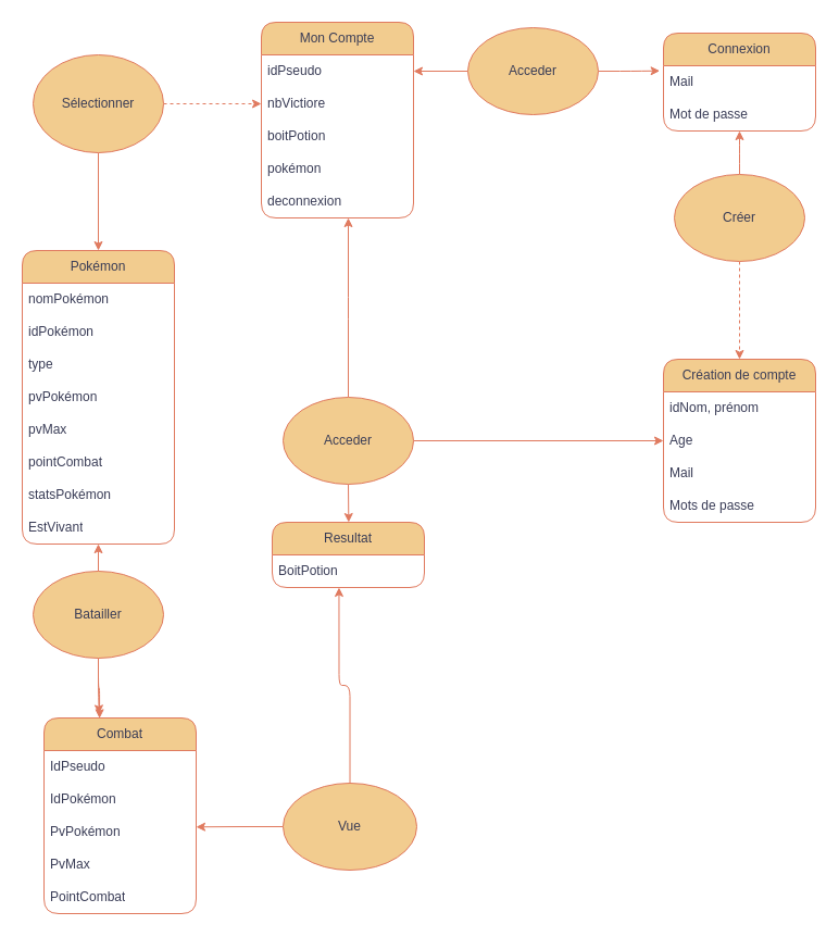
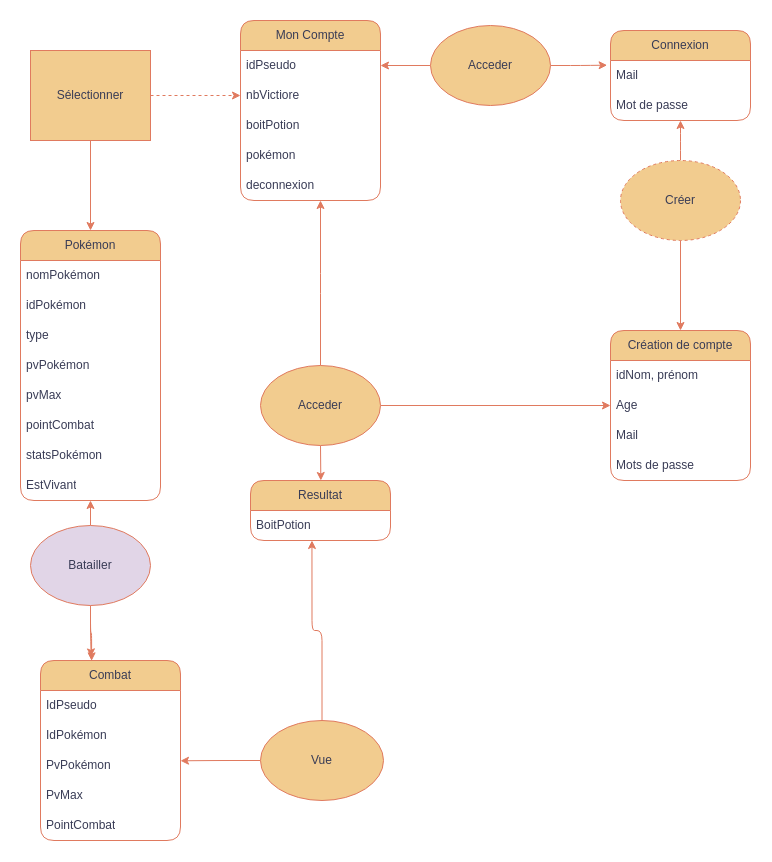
  <mxCell id="0" />
  <mxCell id="1" parent="0" />
  <mxCell id="2" value="Connexion" style="swimlane;fontStyle=0;childLayout=stackLayout;horizontal=1;startSize=30;horizontalStack=0;resizeParent=1;resizeParentMax=0;resizeLast=0;collapsible=1;marginBottom=0;whiteSpace=wrap;html=1;rounded=1;labelBackgroundColor=none;fillColor=#F2CC8F;strokeColor=#E07A5F;fontColor=#393C56;" parent="1" vertex="1"><mxGeometry x="610" y="30" width="140" height="90" as="geometry" /></mxCell>
  <mxCell id="3" value="Mail" style="text;strokeColor=none;fillColor=none;align=left;verticalAlign=middle;spacingLeft=4;spacingRight=4;overflow=hidden;points=[[0,0.5],[1,0.5]];portConstraint=eastwest;rotatable=0;whiteSpace=wrap;html=1;rounded=1;labelBackgroundColor=none;fontColor=#393C56;" parent="2" vertex="1"><mxGeometry y="30" width="140" height="30" as="geometry" /></mxCell>
  <mxCell id="4" value="Mot de passe" style="text;strokeColor=none;fillColor=none;align=left;verticalAlign=middle;spacingLeft=4;spacingRight=4;overflow=hidden;points=[[0,0.5],[1,0.5]];portConstraint=eastwest;rotatable=0;whiteSpace=wrap;html=1;rounded=1;labelBackgroundColor=none;fontColor=#393C56;" parent="2" vertex="1"><mxGeometry y="60" width="140" height="30" as="geometry" /></mxCell>
  <mxCell id="5" style="edgeStyle=orthogonalEdgeStyle;rounded=1;orthogonalLoop=1;jettySize=auto;html=1;exitX=1;exitY=0.5;exitDx=0;exitDy=0;entryX=-0.024;entryY=0.156;entryDx=0;entryDy=0;entryPerimeter=0;labelBackgroundColor=none;strokeColor=#E07A5F;fontColor=default;" parent="1" source="7" target="3" edge="1"><mxGeometry relative="1" as="geometry" /></mxCell>
  <mxCell id="6" style="edgeStyle=orthogonalEdgeStyle;rounded=1;orthogonalLoop=1;jettySize=auto;html=1;exitX=0;exitY=0.5;exitDx=0;exitDy=0;entryX=1;entryY=0.5;entryDx=0;entryDy=0;labelBackgroundColor=none;strokeColor=#E07A5F;fontColor=default;" parent="1" source="7" target="9" edge="1"><mxGeometry relative="1" as="geometry" /></mxCell>
  <mxCell id="7" value="Acceder" style="ellipse;whiteSpace=wrap;html=1;rounded=1;labelBackgroundColor=none;fillColor=#F2CC8F;strokeColor=#E07A5F;fontColor=#393C56;" parent="1" vertex="1"><mxGeometry x="430" y="25" width="120" height="80" as="geometry" /></mxCell>
  <mxCell id="8" value="Mon Compte" style="swimlane;fontStyle=0;childLayout=stackLayout;horizontal=1;startSize=30;horizontalStack=0;resizeParent=1;resizeParentMax=0;resizeLast=0;collapsible=1;marginBottom=0;whiteSpace=wrap;html=1;rounded=1;labelBackgroundColor=none;fillColor=#F2CC8F;strokeColor=#E07A5F;fontColor=#393C56;" parent="1" vertex="1"><mxGeometry x="240" y="20" width="140" height="180" as="geometry" /></mxCell>
  <mxCell id="9" value="idPseudo" style="text;strokeColor=none;fillColor=none;align=left;verticalAlign=middle;spacingLeft=4;spacingRight=4;overflow=hidden;points=[[0,0.5],[1,0.5]];portConstraint=eastwest;rotatable=0;whiteSpace=wrap;html=1;rounded=1;labelBackgroundColor=none;fontColor=#393C56;" parent="8" vertex="1"><mxGeometry y="30" width="140" height="30" as="geometry" /></mxCell>
  <mxCell id="10" value="nbVictiore" style="text;strokeColor=none;fillColor=none;align=left;verticalAlign=middle;spacingLeft=4;spacingRight=4;overflow=hidden;points=[[0,0.5],[1,0.5]];portConstraint=eastwest;rotatable=0;whiteSpace=wrap;html=1;rounded=1;labelBackgroundColor=none;fontColor=#393C56;" parent="8" vertex="1"><mxGeometry y="60" width="140" height="30" as="geometry" /></mxCell>
  <mxCell id="11" value="boitPotion" style="text;strokeColor=none;fillColor=none;align=left;verticalAlign=middle;spacingLeft=4;spacingRight=4;overflow=hidden;points=[[0,0.5],[1,0.5]];portConstraint=eastwest;rotatable=0;whiteSpace=wrap;html=1;rounded=1;labelBackgroundColor=none;fontColor=#393C56;" parent="8" vertex="1"><mxGeometry y="90" width="140" height="30" as="geometry" /></mxCell>
  <mxCell id="12" value="pokémon" style="text;strokeColor=none;fillColor=none;align=left;verticalAlign=middle;spacingLeft=4;spacingRight=4;overflow=hidden;points=[[0,0.5],[1,0.5]];portConstraint=eastwest;rotatable=0;whiteSpace=wrap;html=1;rounded=1;labelBackgroundColor=none;fontColor=#393C56;" parent="8" vertex="1"><mxGeometry y="120" width="140" height="30" as="geometry" /></mxCell>
  <mxCell id="13" value="deconnexion" style="text;strokeColor=none;fillColor=none;align=left;verticalAlign=middle;spacingLeft=4;spacingRight=4;overflow=hidden;points=[[0,0.5],[1,0.5]];portConstraint=eastwest;rotatable=0;whiteSpace=wrap;html=1;rounded=1;labelBackgroundColor=none;fontColor=#393C56;" parent="8" vertex="1"><mxGeometry y="150" width="140" height="30" as="geometry" /></mxCell>
- <mxCell id="14" style="edgeStyle=orthogonalEdgeStyle;rounded=1;orthogonalLoop=1;jettySize=auto;html=1;exitX=0.5;exitY=1;exitDx=0;exitDy=0;entryX=0.5;entryY=0;entryDx=0;entryDy=0;labelBackgroundColor=none;strokeColor=#E07A5F;fontColor=default;dashed=1;" parent="1" source="16" target="17" edge="1"><mxGeometry relative="1" as="geometry" /></mxCell>
+ <mxCell id="14" style="edgeStyle=orthogonalEdgeStyle;rounded=1;orthogonalLoop=1;jettySize=auto;html=1;exitX=0.5;exitY=1;exitDx=0;exitDy=0;entryX=0.5;entryY=0;entryDx=0;entryDy=0;labelBackgroundColor=none;strokeColor=#E07A5F;fontColor=default;" parent="1" source="16" target="17" edge="1"><mxGeometry relative="1" as="geometry" /></mxCell>
  <mxCell id="15" style="edgeStyle=orthogonalEdgeStyle;rounded=1;orthogonalLoop=1;jettySize=auto;html=1;exitX=0.5;exitY=0;exitDx=0;exitDy=0;labelBackgroundColor=none;strokeColor=#E07A5F;fontColor=default;" parent="1" source="16" edge="1"><mxGeometry relative="1" as="geometry"><mxPoint x="680" y="120" as="targetPoint" /></mxGeometry></mxCell>
- <mxCell id="16" value="Créer" style="ellipse;whiteSpace=wrap;html=1;rounded=1;labelBackgroundColor=none;fillColor=#F2CC8F;strokeColor=#E07A5F;fontColor=#393C56;" parent="1" vertex="1"><mxGeometry x="620" y="160" width="120" height="80" as="geometry" /></mxCell>
+ <mxCell id="16" value="Créer" style="ellipse;whiteSpace=wrap;html=1;rounded=1;labelBackgroundColor=none;fillColor=#F2CC8F;strokeColor=#E07A5F;fontColor=#393C56;dashed=1;" parent="1" vertex="1"><mxGeometry x="620" y="160" width="120" height="80" as="geometry" /></mxCell>
  <mxCell id="17" value="Création de compte" style="swimlane;fontStyle=0;childLayout=stackLayout;horizontal=1;startSize=30;horizontalStack=0;resizeParent=1;resizeParentMax=0;resizeLast=0;collapsible=1;marginBottom=0;whiteSpace=wrap;html=1;rounded=1;labelBackgroundColor=none;fillColor=#F2CC8F;strokeColor=#E07A5F;fontColor=#393C56;" parent="1" vertex="1"><mxGeometry x="610" y="330" width="140" height="150" as="geometry" /></mxCell>
  <mxCell id="18" value="idNom, prénom" style="text;strokeColor=none;fillColor=none;align=left;verticalAlign=middle;spacingLeft=4;spacingRight=4;overflow=hidden;points=[[0,0.5],[1,0.5]];portConstraint=eastwest;rotatable=0;whiteSpace=wrap;html=1;rounded=1;labelBackgroundColor=none;fontColor=#393C56;" parent="17" vertex="1"><mxGeometry y="30" width="140" height="30" as="geometry" /></mxCell>
  <mxCell id="19" value="Age" style="text;strokeColor=none;fillColor=none;align=left;verticalAlign=middle;spacingLeft=4;spacingRight=4;overflow=hidden;points=[[0,0.5],[1,0.5]];portConstraint=eastwest;rotatable=0;whiteSpace=wrap;html=1;rounded=1;labelBackgroundColor=none;fontColor=#393C56;" parent="17" vertex="1"><mxGeometry y="60" width="140" height="30" as="geometry" /></mxCell>
  <mxCell id="20" value="Mail" style="text;strokeColor=none;fillColor=none;align=left;verticalAlign=middle;spacingLeft=4;spacingRight=4;overflow=hidden;points=[[0,0.5],[1,0.5]];portConstraint=eastwest;rotatable=0;whiteSpace=wrap;html=1;rounded=1;labelBackgroundColor=none;fontColor=#393C56;" parent="17" vertex="1"><mxGeometry y="90" width="140" height="30" as="geometry" /></mxCell>
  <mxCell id="21" value="Mots de passe" style="text;strokeColor=none;fillColor=none;align=left;verticalAlign=middle;spacingLeft=4;spacingRight=4;overflow=hidden;points=[[0,0.5],[1,0.5]];portConstraint=eastwest;rotatable=0;whiteSpace=wrap;html=1;rounded=1;labelBackgroundColor=none;fontColor=#393C56;" parent="17" vertex="1"><mxGeometry y="120" width="140" height="30" as="geometry" /></mxCell>
  <mxCell id="22" style="edgeStyle=orthogonalEdgeStyle;rounded=1;orthogonalLoop=1;jettySize=auto;html=1;exitX=0.5;exitY=1;exitDx=0;exitDy=0;entryX=0.5;entryY=0;entryDx=0;entryDy=0;labelBackgroundColor=none;strokeColor=#E07A5F;fontColor=default;" parent="1" source="24" target="25" edge="1"><mxGeometry relative="1" as="geometry" /></mxCell>
  <mxCell id="23" style="edgeStyle=orthogonalEdgeStyle;rounded=1;orthogonalLoop=1;jettySize=auto;html=1;exitX=1;exitY=0.5;exitDx=0;exitDy=0;entryX=0;entryY=0.5;entryDx=0;entryDy=0;labelBackgroundColor=none;strokeColor=#E07A5F;fontColor=default;dashed=1;" parent="1" source="24" target="10" edge="1"><mxGeometry relative="1" as="geometry" /></mxCell>
- <mxCell id="24" value="Sélectionner" style="ellipse;whiteSpace=wrap;html=1;rounded=1;labelBackgroundColor=none;fillColor=#F2CC8F;strokeColor=#E07A5F;fontColor=#393C56;" parent="1" vertex="1"><mxGeometry x="30" y="50" width="120" height="90" as="geometry" /></mxCell>
+ <mxCell id="24" value="Sélectionner" style="whiteSpace=wrap;html=1;labelBackgroundColor=none;fillColor=#F2CC8F;strokeColor=#E07A5F;fontColor=#393C56;rounded=0;" parent="1" vertex="1"><mxGeometry x="30" y="50" width="120" height="90" as="geometry" /></mxCell>
  <mxCell id="25" value="Pokémon" style="swimlane;fontStyle=0;childLayout=stackLayout;horizontal=1;startSize=30;horizontalStack=0;resizeParent=1;resizeParentMax=0;resizeLast=0;collapsible=1;marginBottom=0;whiteSpace=wrap;html=1;rounded=1;labelBackgroundColor=none;fillColor=#F2CC8F;strokeColor=#E07A5F;fontColor=#393C56;" parent="1" vertex="1"><mxGeometry x="20" y="230" width="140" height="270" as="geometry" /></mxCell>
  <mxCell id="26" value="nomPokémon" style="text;strokeColor=none;fillColor=none;align=left;verticalAlign=middle;spacingLeft=4;spacingRight=4;overflow=hidden;points=[[0,0.5],[1,0.5]];portConstraint=eastwest;rotatable=0;whiteSpace=wrap;html=1;rounded=1;labelBackgroundColor=none;fontColor=#393C56;" parent="25" vertex="1"><mxGeometry y="30" width="140" height="30" as="geometry" /></mxCell>
  <mxCell id="27" value="idPokémon" style="text;strokeColor=none;fillColor=none;align=left;verticalAlign=middle;spacingLeft=4;spacingRight=4;overflow=hidden;points=[[0,0.5],[1,0.5]];portConstraint=eastwest;rotatable=0;whiteSpace=wrap;html=1;rounded=1;labelBackgroundColor=none;fontColor=#393C56;" parent="25" vertex="1"><mxGeometry y="60" width="140" height="30" as="geometry" /></mxCell>
  <mxCell id="28" value="type&amp;nbsp;" style="text;strokeColor=none;fillColor=none;align=left;verticalAlign=middle;spacingLeft=4;spacingRight=4;overflow=hidden;points=[[0,0.5],[1,0.5]];portConstraint=eastwest;rotatable=0;whiteSpace=wrap;html=1;rounded=1;labelBackgroundColor=none;fontColor=#393C56;" parent="25" vertex="1"><mxGeometry y="90" width="140" height="30" as="geometry" /></mxCell>
  <mxCell id="29" value="pvPokémon" style="text;strokeColor=none;fillColor=none;align=left;verticalAlign=middle;spacingLeft=4;spacingRight=4;overflow=hidden;points=[[0,0.5],[1,0.5]];portConstraint=eastwest;rotatable=0;whiteSpace=wrap;html=1;rounded=1;labelBackgroundColor=none;fontColor=#393C56;" parent="25" vertex="1"><mxGeometry y="120" width="140" height="30" as="geometry" /></mxCell>
  <mxCell id="30" value="pvMax" style="text;strokeColor=none;fillColor=none;align=left;verticalAlign=middle;spacingLeft=4;spacingRight=4;overflow=hidden;points=[[0,0.5],[1,0.5]];portConstraint=eastwest;rotatable=0;whiteSpace=wrap;html=1;rounded=1;labelBackgroundColor=none;fontColor=#393C56;" parent="25" vertex="1"><mxGeometry y="150" width="140" height="30" as="geometry" /></mxCell>
  <mxCell id="31" value="pointCombat" style="text;strokeColor=none;fillColor=none;align=left;verticalAlign=middle;spacingLeft=4;spacingRight=4;overflow=hidden;points=[[0,0.5],[1,0.5]];portConstraint=eastwest;rotatable=0;whiteSpace=wrap;html=1;rounded=1;labelBackgroundColor=none;fontColor=#393C56;" parent="25" vertex="1"><mxGeometry y="180" width="140" height="30" as="geometry" /></mxCell>
  <mxCell id="32" value="statsPokémon" style="text;strokeColor=none;fillColor=none;align=left;verticalAlign=middle;spacingLeft=4;spacingRight=4;overflow=hidden;points=[[0,0.5],[1,0.5]];portConstraint=eastwest;rotatable=0;whiteSpace=wrap;html=1;rounded=1;labelBackgroundColor=none;fontColor=#393C56;" parent="25" vertex="1"><mxGeometry y="210" width="140" height="30" as="geometry" /></mxCell>
  <mxCell id="33" value="EstVivant" style="text;strokeColor=none;fillColor=none;align=left;verticalAlign=middle;spacingLeft=4;spacingRight=4;overflow=hidden;points=[[0,0.5],[1,0.5]];portConstraint=eastwest;rotatable=0;whiteSpace=wrap;html=1;rounded=1;labelBackgroundColor=none;fontColor=#393C56;" parent="25" vertex="1"><mxGeometry y="240" width="140" height="30" as="geometry" /></mxCell>
  <mxCell id="34" style="edgeStyle=orthogonalEdgeStyle;rounded=1;orthogonalLoop=1;jettySize=auto;html=1;exitX=0.5;exitY=0;exitDx=0;exitDy=0;labelBackgroundColor=none;strokeColor=#E07A5F;fontColor=default;" parent="1" source="37" edge="1"><mxGeometry relative="1" as="geometry"><mxPoint x="320" y="200" as="targetPoint" /></mxGeometry></mxCell>
  <mxCell id="35" style="edgeStyle=orthogonalEdgeStyle;rounded=1;orthogonalLoop=1;jettySize=auto;html=1;exitX=1;exitY=0.5;exitDx=0;exitDy=0;entryX=0;entryY=0.5;entryDx=0;entryDy=0;labelBackgroundColor=none;strokeColor=#E07A5F;fontColor=default;" parent="1" source="37" target="19" edge="1"><mxGeometry relative="1" as="geometry" /></mxCell>
  <mxCell id="36" style="edgeStyle=orthogonalEdgeStyle;rounded=1;orthogonalLoop=1;jettySize=auto;html=1;exitX=0.5;exitY=1;exitDx=0;exitDy=0;labelBackgroundColor=none;strokeColor=#E07A5F;fontColor=default;" parent="1" source="37" edge="1"><mxGeometry relative="1" as="geometry"><mxPoint x="320.333" y="480" as="targetPoint" /></mxGeometry></mxCell>
  <mxCell id="37" value="Acceder" style="ellipse;whiteSpace=wrap;html=1;rounded=1;labelBackgroundColor=none;fillColor=#F2CC8F;strokeColor=#E07A5F;fontColor=#393C56;" parent="1" vertex="1"><mxGeometry x="260" y="365" width="120" height="80" as="geometry" /></mxCell>
  <mxCell id="38" style="edgeStyle=orthogonalEdgeStyle;rounded=1;orthogonalLoop=1;jettySize=auto;html=1;exitX=0.5;exitY=0;exitDx=0;exitDy=0;labelBackgroundColor=none;strokeColor=#E07A5F;fontColor=default;" parent="1" source="41" edge="1"><mxGeometry relative="1" as="geometry"><mxPoint x="90" y="500" as="targetPoint" /></mxGeometry></mxCell>
  <mxCell id="39" style="edgeStyle=orthogonalEdgeStyle;rounded=1;orthogonalLoop=1;jettySize=auto;html=1;entryX=0.362;entryY=-0.02;entryDx=0;entryDy=0;entryPerimeter=0;labelBackgroundColor=none;strokeColor=#E07A5F;fontColor=default;" parent="1" source="41" target="42" edge="1"><mxGeometry relative="1" as="geometry" /></mxCell>
  <mxCell id="40" style="edgeStyle=orthogonalEdgeStyle;rounded=1;orthogonalLoop=1;jettySize=auto;html=1;exitX=0.5;exitY=1;exitDx=0;exitDy=0;entryX=0.365;entryY=0.002;entryDx=0;entryDy=0;entryPerimeter=0;labelBackgroundColor=none;strokeColor=#E07A5F;fontColor=default;" parent="1" source="41" target="42" edge="1"><mxGeometry relative="1" as="geometry" /></mxCell>
- <mxCell id="41" value="Batailler" style="ellipse;whiteSpace=wrap;html=1;rounded=1;labelBackgroundColor=none;fillColor=#F2CC8F;strokeColor=#E07A5F;fontColor=#393C56;" parent="1" vertex="1"><mxGeometry x="30" y="525" width="120" height="80" as="geometry" /></mxCell>
+ <mxCell id="41" value="Batailler" style="ellipse;whiteSpace=wrap;html=1;rounded=1;labelBackgroundColor=none;fillColor=#e1d5e7;strokeColor=#E07A5F;fontColor=#393C56;" parent="1" vertex="1"><mxGeometry x="30" y="525" width="120" height="80" as="geometry" /></mxCell>
  <mxCell id="42" value="Combat" style="swimlane;fontStyle=0;childLayout=stackLayout;horizontal=1;startSize=30;horizontalStack=0;resizeParent=1;resizeParentMax=0;resizeLast=0;collapsible=1;marginBottom=0;whiteSpace=wrap;html=1;rounded=1;labelBackgroundColor=none;fillColor=#F2CC8F;strokeColor=#E07A5F;fontColor=#393C56;" parent="1" vertex="1"><mxGeometry x="40" y="660" width="140" height="180" as="geometry" /></mxCell>
  <mxCell id="43" value="IdPseudo" style="text;strokeColor=none;fillColor=none;align=left;verticalAlign=middle;spacingLeft=4;spacingRight=4;overflow=hidden;points=[[0,0.5],[1,0.5]];portConstraint=eastwest;rotatable=0;whiteSpace=wrap;html=1;rounded=1;labelBackgroundColor=none;fontColor=#393C56;" parent="42" vertex="1"><mxGeometry y="30" width="140" height="30" as="geometry" /></mxCell>
  <mxCell id="44" value="IdPokémon" style="text;strokeColor=none;fillColor=none;align=left;verticalAlign=middle;spacingLeft=4;spacingRight=4;overflow=hidden;points=[[0,0.5],[1,0.5]];portConstraint=eastwest;rotatable=0;whiteSpace=wrap;html=1;rounded=1;labelBackgroundColor=none;fontColor=#393C56;" parent="42" vertex="1"><mxGeometry y="60" width="140" height="30" as="geometry" /></mxCell>
  <mxCell id="45" value="PvPokémon" style="text;strokeColor=none;fillColor=none;align=left;verticalAlign=middle;spacingLeft=4;spacingRight=4;overflow=hidden;points=[[0,0.5],[1,0.5]];portConstraint=eastwest;rotatable=0;whiteSpace=wrap;html=1;rounded=1;labelBackgroundColor=none;fontColor=#393C56;" parent="42" vertex="1"><mxGeometry y="90" width="140" height="30" as="geometry" /></mxCell>
  <mxCell id="46" value="PvMax" style="text;strokeColor=none;fillColor=none;align=left;verticalAlign=middle;spacingLeft=4;spacingRight=4;overflow=hidden;points=[[0,0.5],[1,0.5]];portConstraint=eastwest;rotatable=0;whiteSpace=wrap;html=1;rounded=1;labelBackgroundColor=none;fontColor=#393C56;" parent="42" vertex="1"><mxGeometry y="120" width="140" height="30" as="geometry" /></mxCell>
  <mxCell id="47" value="PointCombat" style="text;strokeColor=none;fillColor=none;align=left;verticalAlign=middle;spacingLeft=4;spacingRight=4;overflow=hidden;points=[[0,0.5],[1,0.5]];portConstraint=eastwest;rotatable=0;whiteSpace=wrap;html=1;rounded=1;labelBackgroundColor=none;fontColor=#393C56;" parent="42" vertex="1"><mxGeometry y="150" width="140" height="30" as="geometry" /></mxCell>
  <mxCell id="48" value="Resultat" style="swimlane;fontStyle=0;childLayout=stackLayout;horizontal=1;startSize=30;horizontalStack=0;resizeParent=1;resizeParentMax=0;resizeLast=0;collapsible=1;marginBottom=0;whiteSpace=wrap;html=1;rounded=1;labelBackgroundColor=none;fillColor=#F2CC8F;strokeColor=#E07A5F;fontColor=#393C56;" parent="1" vertex="1"><mxGeometry x="250" y="480" width="140" height="60" as="geometry" /></mxCell>
  <mxCell id="49" value="BoitPotion" style="text;strokeColor=none;fillColor=none;align=left;verticalAlign=middle;spacingLeft=4;spacingRight=4;overflow=hidden;points=[[0,0.5],[1,0.5]];portConstraint=eastwest;rotatable=0;whiteSpace=wrap;html=1;rounded=1;labelBackgroundColor=none;fontColor=#393C56;" parent="48" vertex="1"><mxGeometry y="30" width="140" height="30" as="geometry" /></mxCell>
  <mxCell id="50" style="edgeStyle=orthogonalEdgeStyle;rounded=1;orthogonalLoop=1;jettySize=auto;html=1;exitX=0;exitY=0.5;exitDx=0;exitDy=0;labelBackgroundColor=none;strokeColor=#E07A5F;fontColor=default;" parent="1" source="52" edge="1"><mxGeometry relative="1" as="geometry"><mxPoint x="180" y="760.286" as="targetPoint" /></mxGeometry></mxCell>
  <mxCell id="51" style="edgeStyle=orthogonalEdgeStyle;rounded=1;orthogonalLoop=1;jettySize=auto;html=1;entryX=0.439;entryY=1;entryDx=0;entryDy=0;entryPerimeter=0;labelBackgroundColor=none;strokeColor=#E07A5F;fontColor=default;" parent="1" source="52" target="49" edge="1"><mxGeometry relative="1" as="geometry" /></mxCell>
  <mxCell id="52" value="Vue" style="ellipse;whiteSpace=wrap;html=1;rounded=1;labelBackgroundColor=none;fillColor=#F2CC8F;strokeColor=#E07A5F;fontColor=#393C56;" parent="1" vertex="1"><mxGeometry x="260" y="720" width="123" height="80" as="geometry" /></mxCell>
